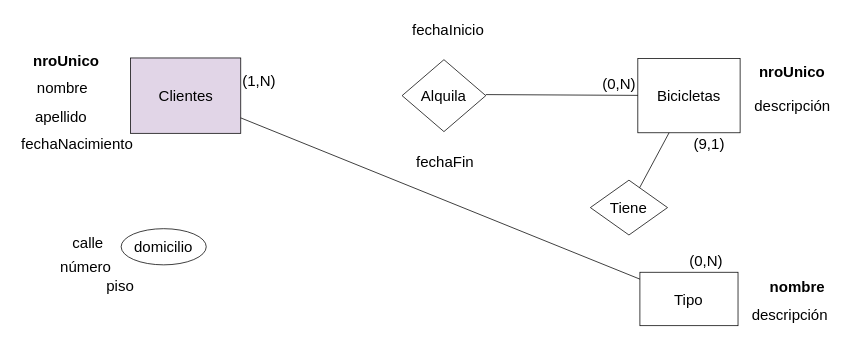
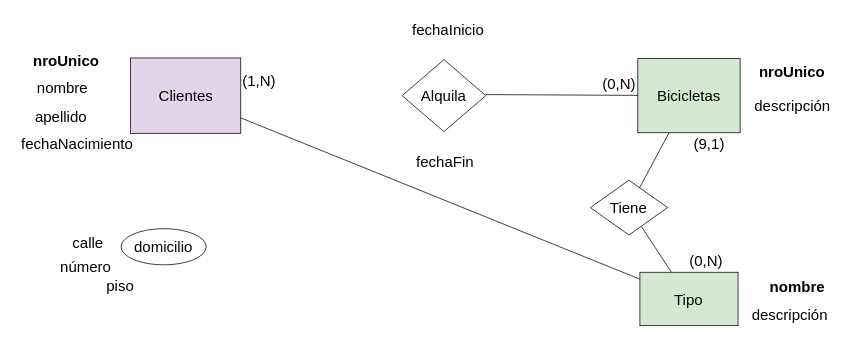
  <mxCell id="0" />
  <mxCell id="1" parent="0" />
  <mxCell id="2" value="Clientes" style="whiteSpace=wrap;html=1;align=center;labelBackgroundColor=none;flipV=0;flipH=0;fontSize=20;fillColor=#e1d5e7;" vertex="1" parent="1"><mxGeometry x="173.543" y="76.669" width="146.881" height="100.445" as="geometry" /></mxCell>
  <mxCell id="3" value="&lt;b style=&quot;font-size: 20px;&quot;&gt;nroUnico&lt;/b&gt;" style="text;html=1;strokeColor=none;fillColor=none;align=center;verticalAlign=middle;whiteSpace=wrap;rounded=0;rotation=0;labelBackgroundColor=none;flipV=0;flipH=0;fontSize=20;" vertex="1" parent="1"><mxGeometry x="28.997" y="60.001" width="117.751" height="39.809" as="geometry" /></mxCell>
  <mxCell id="4" value="domicilio" style="ellipse;whiteSpace=wrap;html=1;align=center;labelBackgroundColor=none;flipV=0;flipH=0;fontSize=20;" vertex="1" parent="1"><mxGeometry x="160.993" y="304.222" width="113.413" height="48.213" as="geometry" /></mxCell>
  <mxCell id="5" value="fechaInicio" style="text;html=1;strokeColor=none;fillColor=none;align=center;verticalAlign=middle;whiteSpace=wrap;rounded=0;rotation=0;labelBackgroundColor=none;flipV=0;flipH=0;fontSize=20;" vertex="1" parent="1"><mxGeometry x="540.59" y="20.42" width="111.558" height="36.16" as="geometry" /></mxCell>
  <mxCell id="6" value="" style="endArrow=none;html=1;rounded=0;labelBackgroundColor=none;fontColor=default;fontSize=20;" edge="1" parent="1" source="2" target="10"><mxGeometry relative="1" as="geometry"><mxPoint x="407.343" y="260.209" as="sourcePoint" /><mxPoint x="223.898" y="297.647" as="targetPoint" /></mxGeometry></mxCell>
- <mxCell id="7" value="Bicicletas" style="whiteSpace=wrap;html=1;align=center;fontSize=20;spacing=2;strokeWidth=1;labelBackgroundColor=none;flipV=0;flipH=0;" vertex="1" parent="1"><mxGeometry x="849.69" y="77.399" width="136.34" height="98.98" as="geometry" /></mxCell>
+ <mxCell id="7" value="Bicicletas" style="whiteSpace=wrap;html=1;align=center;fontSize=20;spacing=2;strokeWidth=1;labelBackgroundColor=none;flipV=0;flipH=0;fillColor=#d5e8d4;" vertex="1" parent="1"><mxGeometry x="849.69" y="77.399" width="136.34" height="98.98" as="geometry" /></mxCell>
  <mxCell id="8" value="&lt;b style=&quot;font-size: 20px;&quot;&gt;nroUnico&lt;/b&gt;" style="text;html=1;strokeColor=none;fillColor=none;align=center;verticalAlign=middle;whiteSpace=wrap;rounded=0;rotation=0;fontSize=20;spacing=2;strokeWidth=1;labelBackgroundColor=none;flipV=0;flipH=0;" vertex="1" parent="1"><mxGeometry x="1006.485" y="73.016" width="99.162" height="44.74" as="geometry" /></mxCell>
  <mxCell id="9" value="descripción" style="text;html=1;strokeColor=none;fillColor=none;align=center;verticalAlign=middle;whiteSpace=wrap;rounded=0;rotation=0;fontSize=20;spacing=2;strokeWidth=1;labelBackgroundColor=none;flipV=0;flipH=0;" vertex="1" parent="1"><mxGeometry x="989.132" y="117.756" width="133.868" height="43.83" as="geometry" /></mxCell>
- <mxCell id="10" value="Tipo" style="whiteSpace=wrap;html=1;align=center;fontSize=20;spacing=2;strokeWidth=1;labelBackgroundColor=none;flipV=0;flipH=0;" vertex="1" parent="1"><mxGeometry x="852.473" y="362.297" width="130.766" height="71.224" as="geometry" /></mxCell>
+ <mxCell id="10" value="Tipo" style="whiteSpace=wrap;html=1;align=center;fontSize=20;spacing=2;strokeWidth=1;labelBackgroundColor=none;flipV=0;flipH=0;fillColor=#d5e8d4;" vertex="1" parent="1"><mxGeometry x="852.473" y="362.297" width="130.766" height="71.224" as="geometry" /></mxCell>
  <mxCell id="11" value="Tiene" style="shape=rhombus;perimeter=rhombusPerimeter;whiteSpace=wrap;html=1;align=center;fontSize=20;spacing=2;strokeWidth=1;labelBackgroundColor=none;flipV=0;flipH=0;" vertex="1" parent="1"><mxGeometry x="786.424" y="239.575" width="102.878" height="73.051" as="geometry" /></mxCell>
+ <mxCell id="12" value="" style="endArrow=none;html=1;rounded=0;fontSize=20;spacing=2;strokeWidth=1;labelBackgroundColor=none;fontColor=default;" edge="1" parent="1" source="11" target="10"><mxGeometry relative="1" as="geometry"><mxPoint x="637.116" y="32.839" as="sourcePoint" /><mxPoint x="835.436" y="32.839" as="targetPoint" /></mxGeometry></mxCell>
  <mxCell id="13" value="" style="endArrow=none;html=1;rounded=0;fontSize=20;spacing=2;strokeWidth=1;labelBackgroundColor=none;fontColor=default;" edge="1" parent="1" source="7" target="11"><mxGeometry relative="1" as="geometry"><mxPoint x="935.836" y="268.427" as="sourcePoint" /><mxPoint x="937.075" y="297.647" as="targetPoint" /></mxGeometry></mxCell>
  <mxCell id="14" value="&lt;b style=&quot;font-size: 20px;&quot;&gt;nombre&lt;/b&gt;" style="text;html=1;strokeColor=none;fillColor=none;align=center;verticalAlign=middle;whiteSpace=wrap;rounded=0;rotation=0;fontSize=20;spacing=2;strokeWidth=1;labelBackgroundColor=none;flipV=0;flipH=0;" vertex="1" parent="1"><mxGeometry x="1009.121" y="362.297" width="106.905" height="36.522" as="geometry" /></mxCell>
  <mxCell id="15" value="descripción" style="text;html=1;strokeColor=none;fillColor=none;align=center;verticalAlign=middle;whiteSpace=wrap;rounded=0;rotation=0;fontSize=20;spacing=2;strokeWidth=1;labelBackgroundColor=none;flipV=0;flipH=0;" vertex="1" parent="1"><mxGeometry x="1003.232" y="398.819" width="99.162" height="40.181" as="geometry" /></mxCell>
  <mxCell id="16" value="Alquila" style="shape=rhombus;perimeter=rhombusPerimeter;whiteSpace=wrap;html=1;align=center;fontSize=20;spacing=2;strokeWidth=1;labelBackgroundColor=none;flipV=0;flipH=0;" vertex="1" parent="1"><mxGeometry x="535.477" y="78.952" width="111.555" height="95.879" as="geometry" /></mxCell>
  <mxCell id="17" value="" style="endArrow=none;html=1;rounded=0;entryX=1;entryY=0.5;entryDx=0;entryDy=0;labelBackgroundColor=none;fontColor=default;fontSize=20;" edge="1" parent="1" source="7"><mxGeometry relative="1" as="geometry"><mxPoint x="820.562" y="125.978" as="sourcePoint" /><mxPoint x="647.032" y="125.485" as="targetPoint" /></mxGeometry></mxCell>
  <mxCell id="18" value="&lt;span style=&quot;font-size: 20px;&quot;&gt;nombre&lt;/span&gt;" style="text;html=1;strokeColor=none;fillColor=none;align=center;verticalAlign=middle;whiteSpace=wrap;rounded=0;rotation=0;labelBackgroundColor=none;flipV=0;flipH=0;fontSize=20;" vertex="1" parent="1"><mxGeometry x="24.186" y="96.027" width="117.751" height="39.809" as="geometry" /></mxCell>
  <mxCell id="19" value="&lt;span style=&quot;font-size: 20px;&quot;&gt;apellido&lt;/span&gt;" style="text;html=1;strokeColor=none;fillColor=none;align=center;verticalAlign=middle;whiteSpace=wrap;rounded=0;rotation=0;labelBackgroundColor=none;flipV=0;flipH=0;fontSize=20;" vertex="1" parent="1"><mxGeometry x="22.169" y="135.025" width="117.751" height="39.809" as="geometry" /></mxCell>
  <mxCell id="20" value="&lt;span style=&quot;font-size: 20px;&quot;&gt;fechaNacimiento&lt;/span&gt;" style="text;html=1;strokeColor=none;fillColor=none;align=center;verticalAlign=middle;whiteSpace=wrap;rounded=0;rotation=0;labelBackgroundColor=none;flipV=0;flipH=0;fontSize=20;" vertex="1" parent="1"><mxGeometry x="20" y="170.539" width="164.853" height="39.809" as="geometry" /></mxCell>
  <mxCell id="21" value="fechaFin" style="text;html=1;strokeColor=none;fillColor=none;align=center;verticalAlign=middle;whiteSpace=wrap;rounded=0;rotation=0;labelBackgroundColor=none;flipV=0;flipH=0;fontSize=20;" vertex="1" parent="1"><mxGeometry x="537.336" y="196.837" width="111.558" height="36.16" as="geometry" /></mxCell>
  <mxCell id="22" value="calle" style="text;html=1;strokeColor=none;fillColor=none;align=center;verticalAlign=middle;whiteSpace=wrap;rounded=0;rotation=0;labelBackgroundColor=none;flipV=0;flipH=0;fontSize=20;" vertex="1" parent="1"><mxGeometry x="81.82" y="304.222" width="70.345" height="36.16" as="geometry" /></mxCell>
  <mxCell id="23" value="número" style="text;html=1;strokeColor=none;fillColor=none;align=center;verticalAlign=middle;whiteSpace=wrap;rounded=0;rotation=0;labelBackgroundColor=none;flipV=0;flipH=0;fontSize=20;" vertex="1" parent="1"><mxGeometry x="57.96" y="335.999" width="111.558" height="36.16" as="geometry" /></mxCell>
  <mxCell id="24" value="piso" style="text;html=1;strokeColor=none;fillColor=none;align=center;verticalAlign=middle;whiteSpace=wrap;rounded=0;rotation=0;labelBackgroundColor=none;flipV=0;flipH=0;fontSize=20;" vertex="1" parent="1"><mxGeometry x="103.511" y="362.297" width="111.558" height="36.16" as="geometry" /></mxCell>
  <mxCell id="25" value="(9,1)" style="text;html=1;strokeColor=none;fillColor=none;align=center;verticalAlign=middle;whiteSpace=wrap;rounded=0;fontSize=20;" vertex="1" parent="1"><mxGeometry x="919.72" y="175.05" width="49.58" height="30.78" as="geometry" /></mxCell>
  <mxCell id="26" value="(1,N)" style="text;html=1;strokeColor=none;fillColor=none;align=center;verticalAlign=middle;whiteSpace=wrap;rounded=0;fontSize=20;" vertex="1" parent="1"><mxGeometry x="320.42" y="90.91" width="49.58" height="30.78" as="geometry" /></mxCell>
  <mxCell id="27" value="(0,N)" style="text;html=1;strokeColor=none;fillColor=none;align=center;verticalAlign=middle;whiteSpace=wrap;rounded=0;fontSize=20;" vertex="1" parent="1"><mxGeometry x="800.11" y="96.03" width="49.58" height="30.78" as="geometry" /></mxCell>
  <mxCell id="28" value="(0,N)" style="text;html=1;strokeColor=none;fillColor=none;align=center;verticalAlign=middle;whiteSpace=wrap;rounded=0;fontSize=20;" vertex="1" parent="1"><mxGeometry x="916" y="331.52" width="49.58" height="30.78" as="geometry" /></mxCell>
